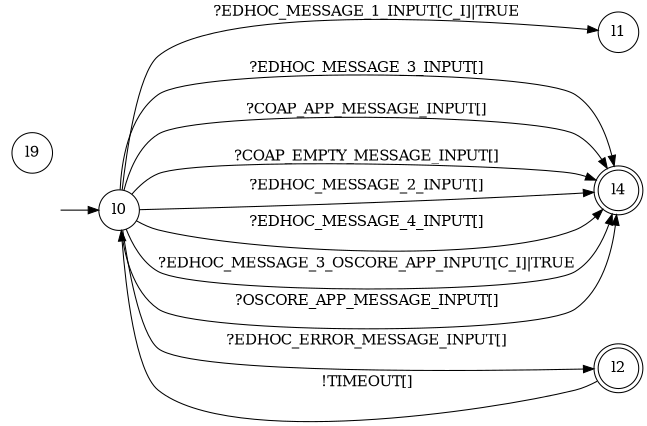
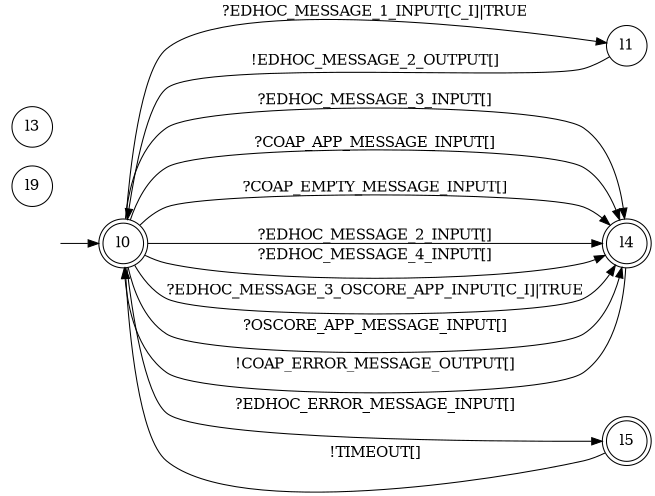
  digraph {
    rankdir=LR
    node [shape=doublecircle]
    "" [shape=none]
-   l0 [shape=circle]
+   l0
    l1 [shape=circle]
    l4
-   l5 [label=l2]
+   l5
    n6 [label=l9 shape=circle]
+   l3 [shape=circle]
    "" -> l0
    l0 -> l1 [label=<?EDHOC_MESSAGE_1_INPUT[C_I]|TRUE>]
    l0 -> l4 [label=<?EDHOC_MESSAGE_3_INPUT[]>]
    l0 -> l4 [label=<?COAP_APP_MESSAGE_INPUT[]>]
    l0 -> l4 [label=<?COAP_EMPTY_MESSAGE_INPUT[]>]
    l0 -> l4 [label=<?EDHOC_MESSAGE_2_INPUT[]>]
    l0 -> l4 [label=<?EDHOC_MESSAGE_4_INPUT[]>]
    l0 -> l4 [label=<?EDHOC_MESSAGE_3_OSCORE_APP_INPUT[C_I]|TRUE>]
    l0 -> l4 [label=<?OSCORE_APP_MESSAGE_INPUT[]>]
    l0 -> l5 [label=<?EDHOC_ERROR_MESSAGE_INPUT[]>]
+   l1 -> l0 [label=<!EDHOC_MESSAGE_2_OUTPUT[]>]
+   l4 -> l0 [label=<!COAP_ERROR_MESSAGE_OUTPUT[]>]
    l5 -> l0 [label=<!TIMEOUT[]>]
  }
